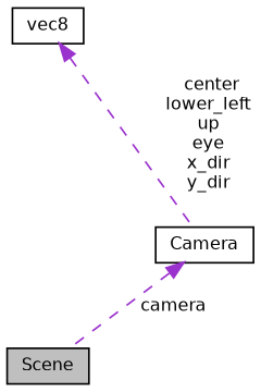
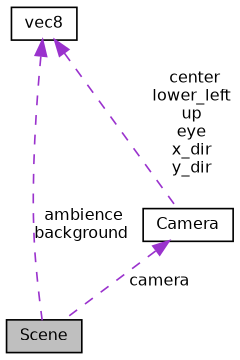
  digraph {
    node [color=black fillcolor=white fontname=Helvetica fontsize=10 shape=record style=filled]
    edge [color=darkorchid3 dir=back fontname=Helvetica fontsize=10 labelfontname=Helvetica labelfontsize=10 style=dashed]
    n1 [fillcolor=grey75 fontcolor=black height=0.2 label=Scene width=0.4]
    n2 [height=0.2 label=vec8 width=0.4]
    n3 [height=0.2 label=Camera width=0.4]
+   n2 -> n1 [label=" ambience\nbackground"]
    n2 -> n3 [label=" center\nlower_left\nup\neye\nx_dir\ny_dir"]
    n3 -> n1 [label=" camera"]
  }
